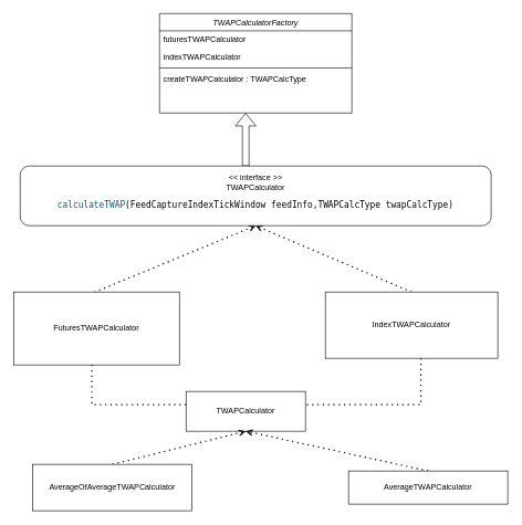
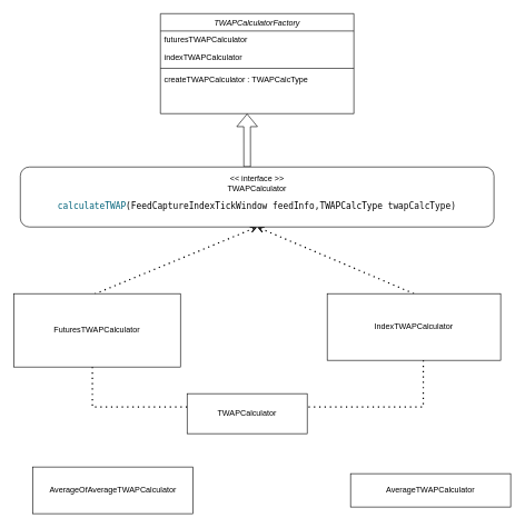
  <mxCell id="0" />
  <mxCell id="1" parent="0" />
  <mxCell id="2" value="TWAPCalculatorFactory&#10;" style="swimlane;fontStyle=2;align=center;verticalAlign=top;childLayout=stackLayout;horizontal=1;startSize=26;horizontalStack=0;resizeParent=1;resizeLast=0;collapsible=1;marginBottom=0;rounded=0;shadow=0;strokeWidth=1;" parent="1" vertex="1"><mxGeometry x="240" y="20" width="290" height="150" as="geometry"><mxRectangle x="220" y="120" width="160" height="26" as="alternateBounds" /></mxGeometry></mxCell>
  <mxCell id="3" value="futuresTWAPCalculator" style="text;align=left;verticalAlign=top;spacingLeft=4;spacingRight=4;overflow=hidden;rotatable=0;points=[[0,0.5],[1,0.5]];portConstraint=eastwest;" parent="2" vertex="1"><mxGeometry y="26" width="290" height="26" as="geometry" /></mxCell>
  <mxCell id="4" value="indexTWAPCalculator" style="text;align=left;verticalAlign=top;spacingLeft=4;spacingRight=4;overflow=hidden;rotatable=0;points=[[0,0.5],[1,0.5]];portConstraint=eastwest;rounded=0;shadow=0;html=0;" parent="2" vertex="1"><mxGeometry y="52" width="290" height="26" as="geometry" /></mxCell>
  <mxCell id="5" value="" style="line;html=1;strokeWidth=1;align=left;verticalAlign=middle;spacingTop=-1;spacingLeft=3;spacingRight=3;rotatable=0;labelPosition=right;points=[];portConstraint=eastwest;" parent="2" vertex="1"><mxGeometry y="78" width="290" height="8" as="geometry" /></mxCell>
  <mxCell id="6" value="createTWAPCalculator : TWAPCalcType" style="text;align=left;verticalAlign=top;spacingLeft=4;spacingRight=4;overflow=hidden;rotatable=0;points=[[0,0.5],[1,0.5]];portConstraint=eastwest;" parent="2" vertex="1"><mxGeometry y="86" width="290" height="64" as="geometry" /></mxCell>
  <mxCell id="7" value="" style="endArrow=open;dashed=1;html=1;dashPattern=1 3;strokeWidth=2;rounded=0;entryX=0.5;entryY=1;entryDx=0;entryDy=0;exitX=0.456;exitY=0.033;exitDx=0;exitDy=0;exitPerimeter=0;" edge="1" parent="1" source="11" target="10"><mxGeometry width="50" height="50" relative="1" as="geometry"><mxPoint x="277.5" y="420" as="sourcePoint" /><mxPoint x="357.5" y="330" as="targetPoint" /></mxGeometry></mxCell>
  <mxCell id="8" value="" style="endArrow=open;dashed=1;html=1;dashPattern=1 3;strokeWidth=2;rounded=0;entryX=0.5;entryY=1;entryDx=0;entryDy=0;exitX=0.5;exitY=0;exitDx=0;exitDy=0;" edge="1" parent="1" source="12" target="10"><mxGeometry width="50" height="50" relative="1" as="geometry"><mxPoint x="452.5" y="420" as="sourcePoint" /><mxPoint x="377.5" y="330" as="targetPoint" /></mxGeometry></mxCell>
  <mxCell id="9" value="" style="shape=flexArrow;endArrow=classic;html=1;rounded=0;entryX=0.448;entryY=1;entryDx=0;entryDy=0;entryPerimeter=0;" edge="1" parent="1" target="6"><mxGeometry width="50" height="50" relative="1" as="geometry"><mxPoint x="370" y="250" as="sourcePoint" /><mxPoint x="370" y="170" as="targetPoint" /></mxGeometry></mxCell>
  <mxCell id="10" value="&amp;lt;&amp;lt; interface &amp;gt;&amp;gt;&lt;br&gt;TWAPCalculator&lt;br&gt;&lt;div style=&quot;background-color:#ffffff;color:#080808&quot;&gt;&lt;pre style=&quot;font-family:'JetBrains Mono',monospace;font-size:9.8pt;&quot;&gt;&lt;span style=&quot;color:#00627a;&quot;&gt;calculateTWAP&lt;/span&gt;(&lt;span style=&quot;color:#000000;&quot;&gt;FeedCaptureIndexTickWindow &lt;/span&gt;feedInfo,&lt;span style=&quot;color:#000000;&quot;&gt;TWAPCalcType &lt;/span&gt;twapCalcType)&lt;/pre&gt;&lt;/div&gt;" style="rounded=1;whiteSpace=wrap;html=1;" vertex="1" parent="1"><mxGeometry x="30" y="250" width="710" height="90" as="geometry" /></mxCell>
  <mxCell id="11" value="FuturesTWAPCalculator" style="rounded=0;whiteSpace=wrap;html=1;" vertex="1" parent="1"><mxGeometry x="20" y="440" width="250" height="110" as="geometry" /></mxCell>
  <mxCell id="12" value="IndexTWAPCalculator" style="rounded=0;whiteSpace=wrap;html=1;" vertex="1" parent="1"><mxGeometry x="490" y="440" width="260" height="100" as="geometry" /></mxCell>
  <mxCell id="13" value="" style="endArrow=none;dashed=1;html=1;dashPattern=1 3;strokeWidth=2;rounded=0;exitX=0.472;exitY=1;exitDx=0;exitDy=0;exitPerimeter=0;entryX=0;entryY=0.333;entryDx=0;entryDy=0;entryPerimeter=0;" edge="1" parent="1" source="11" target="15"><mxGeometry width="50" height="50" relative="1" as="geometry"><mxPoint x="190" y="640" as="sourcePoint" /><mxPoint x="300" y="760" as="targetPoint" /><Array as="points"><mxPoint x="138" y="610" /></Array></mxGeometry></mxCell>
  <mxCell id="14" value="" style="endArrow=none;dashed=1;html=1;dashPattern=1 3;strokeWidth=2;rounded=0;exitX=0.554;exitY=1;exitDx=0;exitDy=0;exitPerimeter=0;entryX=1;entryY=0.333;entryDx=0;entryDy=0;entryPerimeter=0;" edge="1" parent="1" source="12" target="15"><mxGeometry width="50" height="50" relative="1" as="geometry"><mxPoint x="200" y="650" as="sourcePoint" /><mxPoint x="440" y="760" as="targetPoint" /><Array as="points"><mxPoint x="634" y="610" /></Array></mxGeometry></mxCell>
  <mxCell id="15" value="TWAPCalculator" style="rounded=0;whiteSpace=wrap;html=1;" vertex="1" parent="1"><mxGeometry x="280" y="590" width="180" height="60" as="geometry" /></mxCell>
- <mxCell id="16" value="" style="endArrow=open;dashed=1;html=1;dashPattern=1 3;strokeWidth=2;rounded=0;entryX=0.5;entryY=1;entryDx=0;entryDy=0;exitX=0.5;exitY=0;exitDx=0;exitDy=0;" edge="1" parent="1" source="18" target="15"><mxGeometry width="50" height="50" relative="1" as="geometry"><mxPoint x="130" y="959" as="sourcePoint" /><mxPoint x="361" y="800" as="targetPoint" /></mxGeometry></mxCell>
- <mxCell id="17" value="" style="endArrow=open;dashed=1;html=1;dashPattern=1 3;strokeWidth=2;rounded=0;entryX=0.5;entryY=1;entryDx=0;entryDy=0;exitX=0.5;exitY=0;exitDx=0;exitDy=0;" edge="1" parent="1" source="19" target="15"><mxGeometry width="50" height="50" relative="1" as="geometry"><mxPoint x="580" y="720" as="sourcePoint" /><mxPoint x="370" y="800" as="targetPoint" /></mxGeometry></mxCell>
  <mxCell id="18" value="AverageOfAverageTWAPCalculator" style="rounded=0;whiteSpace=wrap;html=1;" vertex="1" parent="1"><mxGeometry x="49" y="700" width="240" height="70" as="geometry" /></mxCell>
  <mxCell id="19" value="AverageTWAPCalculator" style="rounded=0;whiteSpace=wrap;html=1;" vertex="1" parent="1"><mxGeometry x="525" y="710" width="240" height="50" as="geometry" /></mxCell>
